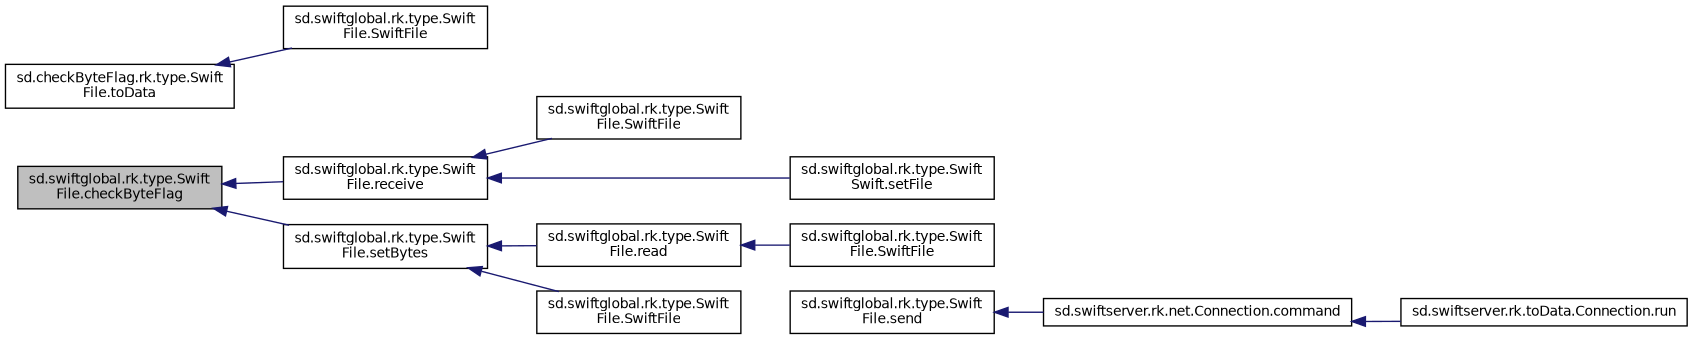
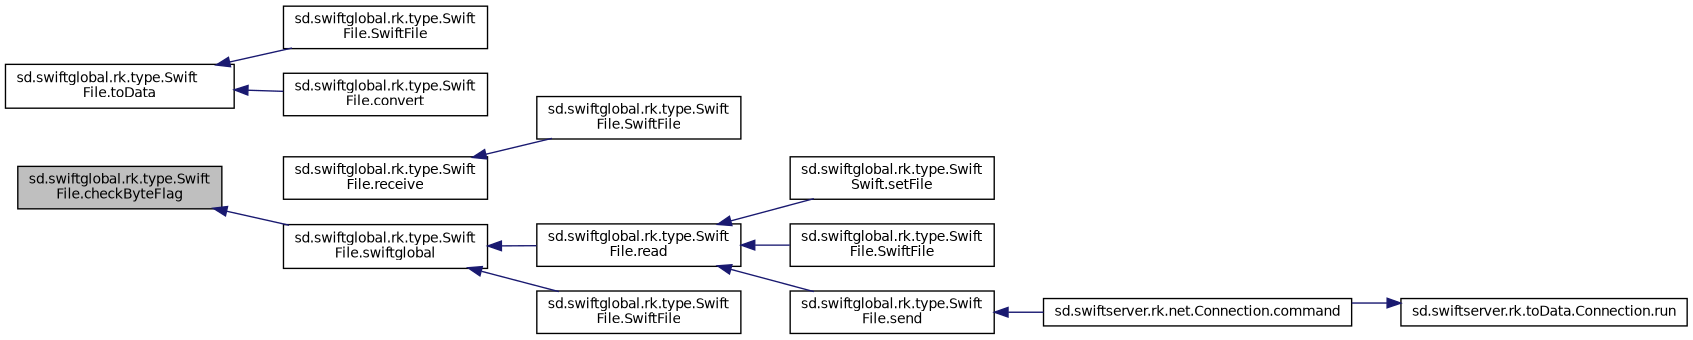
  digraph {
    rankdir=LR
    node [color=black fillcolor=white fontname=Helvetica fontsize=10 shape=record style=filled]
    edge [color=midnightblue dir=back fontname=Helvetica fontsize=10 labelfontname=Helvetica labelfontsize=10 style=solid]
    n1 [fillcolor=grey75 fontcolor=black height=0.2 label="sd.swiftglobal.rk.type.Swift\lFile.checkByteFlag" width=0.4]
    n2 [height=0.2 label="sd.swiftglobal.rk.type.Swift\lFile.receive" width=0.4]
-   n3 [height=0.2 label="sd.swiftglobal.rk.type.Swift\lFile.setBytes" width=0.4]
+   n3 [height=0.2 label="sd.swiftglobal.rk.type.Swift\lFile.swiftglobal" width=0.4]
    n4 [height=0.2 label="sd.swiftglobal.rk.type.Swift\lFile.SwiftFile" width=0.4]
    n5 [height=0.2 label="sd.swiftglobal.rk.type.Swift\lFile.read" width=0.4]
    n6 [height=0.2 label="sd.swiftglobal.rk.type.Swift\lFile.SwiftFile" width=0.4]
    n7 [height=0.2 label="sd.swiftglobal.rk.type.Swift\lFile.send" width=0.4]
    n8 [height=0.2 label="sd.swiftglobal.rk.type.Swift\lSwift.setFile" width=0.4]
-   n9 [height=0.2 label="sd.checkByteFlag.rk.type.Swift\lFile.toData" width=0.4]
+   n9 [height=0.2 label="sd.swiftglobal.rk.type.Swift\lFile.toData" width=0.4]
    n10 [height=0.2 label="sd.swiftglobal.rk.type.Swift\lFile.SwiftFile" width=0.4]
+   n11 [height=0.2 label="sd.swiftglobal.rk.type.Swift\lFile.convert" width=0.4]
    n12 [height=0.2 label="sd.swiftglobal.rk.type.Swift\lFile.SwiftFile" width=0.4]
    n13 [height=0.2 label="sd.swiftserver.rk.net.Connection.command" width=0.4]
    n14 [height=0.2 label="sd.swiftserver.rk.toData.Connection.run" width=0.4]
-   n1 -> n2
    n1 -> n3
    n2 -> n4
    n3 -> n5
    n3 -> n12
    n5 -> n6
-   n2 -> n8
+   n5 -> n7
+   n5 -> n8
    n7 -> n13
    n9 -> n10
-   n13 -> n14
+   n9 -> n11
+   n14 -> n13
  }
